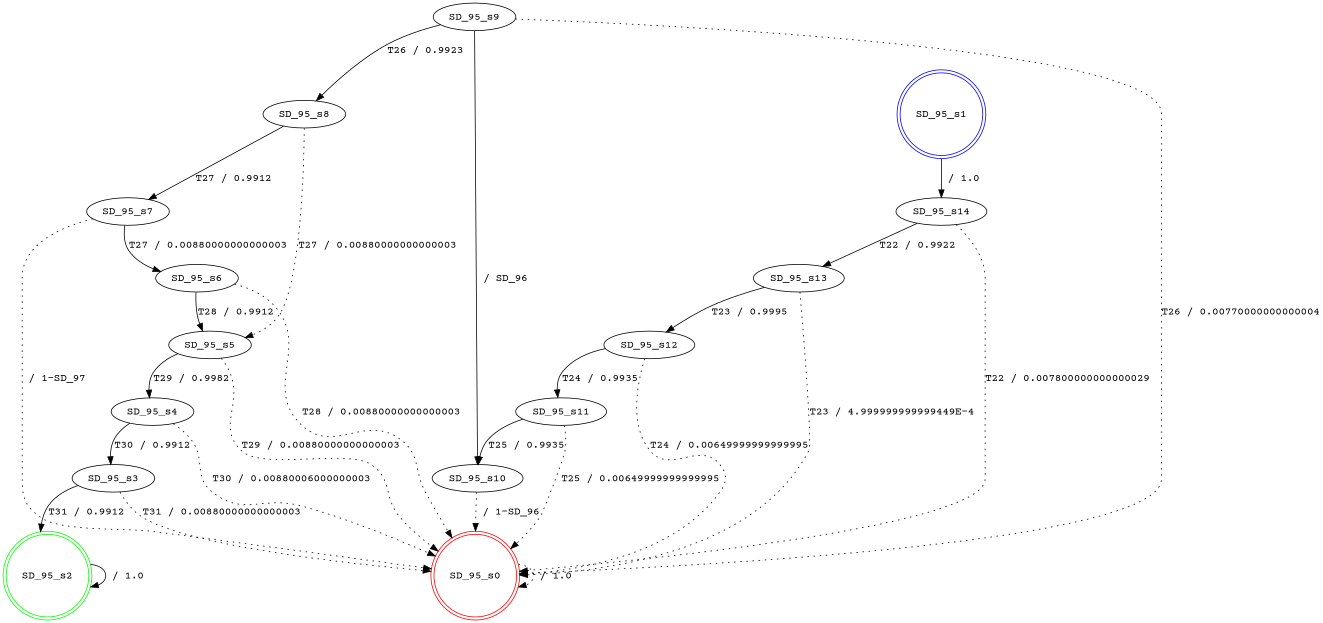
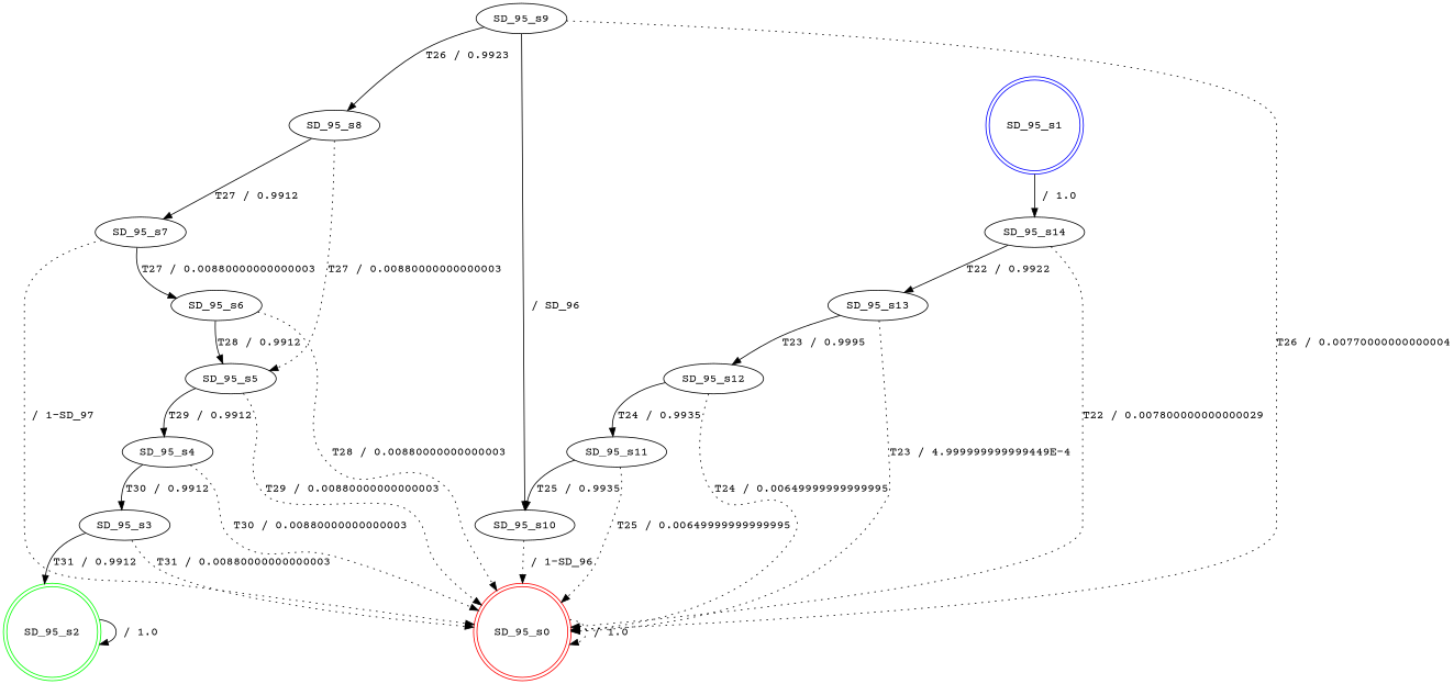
  digraph {
    fontname="Courier Prime"
    node [fontname="Courier Prime"]
    edge [fontname="Courier Prime"]
    n1 [color=red label=SD_95_s0 shape=doublecircle]
    n2 [color=blue label=SD_95_s1 shape=doublecircle]
    n3 [label=SD_95_s14]
    n4 [label=SD_95_s13]
    n5 [color=green label=SD_95_s2 shape=doublecircle]
    n6 [label=SD_95_s3]
    n7 [label=SD_95_s4]
    n8 [label=SD_95_s5]
    n9 [label=SD_95_s6]
    n10 [label=SD_95_s7]
    n11 [label=SD_95_s8]
    n12 [label=SD_95_s9]
    n13 [label=SD_95_s10]
    n14 [label=SD_95_s11]
    n15 [label=SD_95_s12]
    n1 -> n1 [label=" / 1.0" style=dotted]
    n2 -> n3 [label=" / 1.0"]
    n3 -> n1 [label="T22 / 0.007800000000000029" style=dotted]
    n3 -> n4 [label="T22 / 0.9922"]
    n4 -> n1 [label="T23 / 4.999999999999449E-4" style=dotted]
    n4 -> n15 [label="T23 / 0.9995"]
    n5 -> n5 [label=" / 1.0"]
    n6 -> n1 [label="T31 / 0.00880000000000003" style=dotted]
    n6 -> n5 [label="T31 / 0.9912"]
-   n7 -> n1 [label="T30 / 0.00880006000000003" style=dotted]
+   n7 -> n1 [label="T30 / 0.00880000000000003" style=dotted]
    n7 -> n6 [label="T30 / 0.9912"]
    n8 -> n1 [label="T29 / 0.00880000000000003" style=dotted]
-   n8 -> n7 [label="T29 / 0.9982"]
+   n8 -> n7 [label="T29 / 0.9912"]
    n9 -> n1 [label="T28 / 0.00880000000000003" style=dotted]
    n9 -> n8 [label="T28 / 0.9912"]
    n10 -> n1 [label=" / 1-SD_97" style=dotted]
    n10 -> n9 [label="T27 / 0.00880000000000003"]
    n11 -> n8 [label="T27 / 0.00880000000000003" style=dotted]
    n11 -> n10 [label="T27 / 0.9912"]
    n12 -> n1 [label="T26 / 0.00770000000000004" style=dotted]
    n12 -> n11 [label="T26 / 0.9923"]
    n12 -> n13 [label=" / SD_96"]
    n13 -> n1 [label=" / 1-SD_96" style=dotted]
    n14 -> n1 [label="T25 / 0.00649999999999995" style=dotted]
    n14 -> n13 [label="T25 / 0.9935"]
    n15 -> n1 [label="T24 / 0.00649999999999995" style=dotted]
    n15 -> n14 [label="T24 / 0.9935"]
  }
